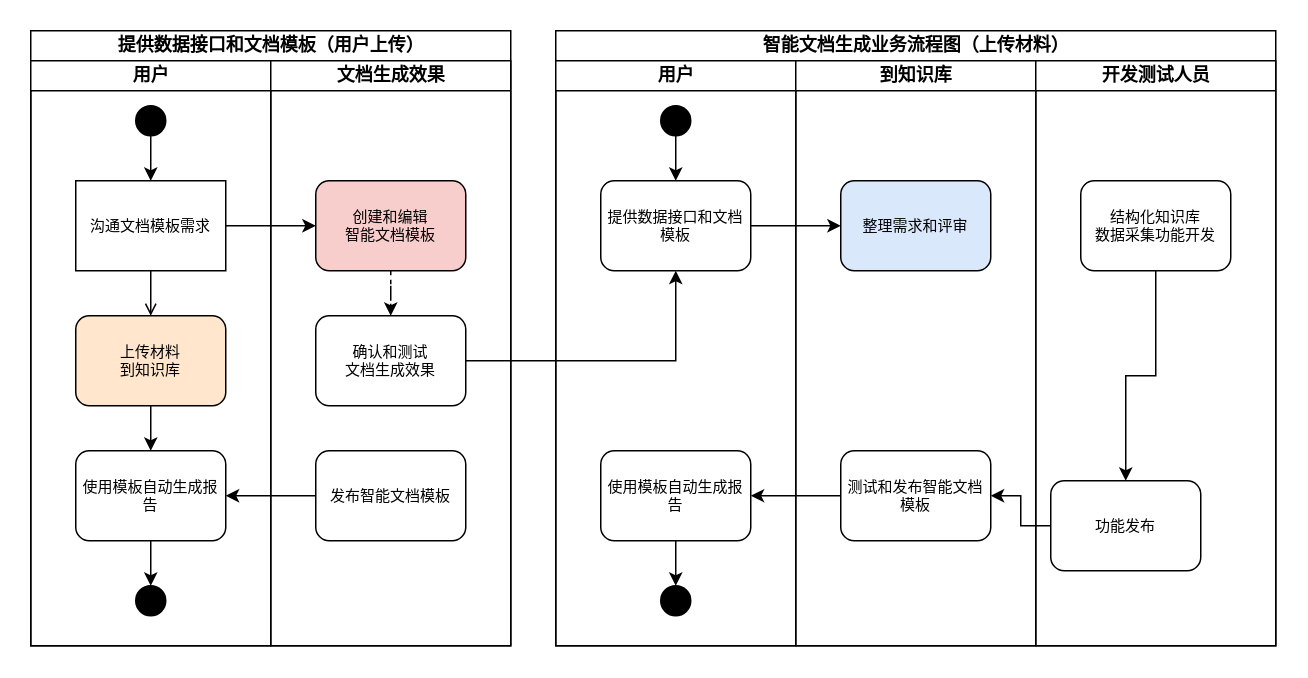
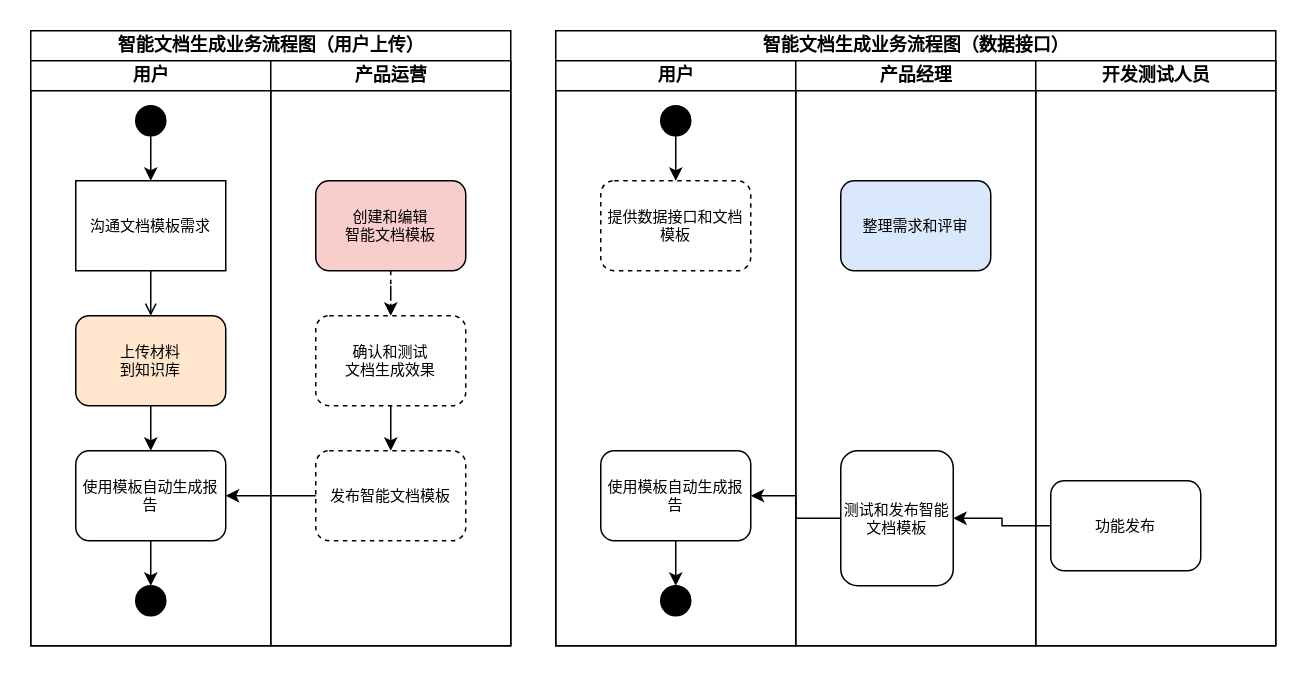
  <mxCell id="0" />
  <mxCell id="1" parent="0" />
- <mxCell id="2" value="&lt;font style=&quot;font-size: 12px;&quot;&gt;提供数据接口和文档模板（用户上传）&lt;/font&gt;" style="swimlane;html=1;childLayout=stackLayout;startSize=20;rounded=0;shadow=0;labelBackgroundColor=none;strokeWidth=1;fontFamily=Verdana;fontSize=8;align=center;" parent="1" vertex="1"><mxGeometry x="20" y="20" width="320" height="410" as="geometry" /></mxCell>
+ <mxCell id="2" value="&lt;font style=&quot;font-size: 12px;&quot;&gt;智能文档生成业务流程图（用户上传）&lt;/font&gt;" style="swimlane;html=1;childLayout=stackLayout;startSize=20;rounded=0;shadow=0;labelBackgroundColor=none;strokeWidth=1;fontFamily=Verdana;fontSize=8;align=center;" parent="1" vertex="1"><mxGeometry x="20" y="20" width="320" height="410" as="geometry" /></mxCell>
  <mxCell id="3" value="用户" style="swimlane;html=1;startSize=20;" parent="2" vertex="1"><mxGeometry y="20" width="160" height="390" as="geometry" /></mxCell>
  <mxCell id="4" value="" style="edgeStyle=orthogonalEdgeStyle;rounded=0;orthogonalLoop=1;jettySize=auto;html=1;entryX=0.5;entryY=0;entryDx=0;entryDy=0;endArrow=open;" edge="1" parent="3" source="5" target="7"><mxGeometry relative="1" as="geometry"><mxPoint x="80" y="160" as="targetPoint" /></mxGeometry></mxCell>
  <mxCell id="5" value="沟通文档模板需求" style="whiteSpace=wrap;html=1;shadow=0;labelBackgroundColor=none;strokeWidth=1;fontFamily=Verdana;fontSize=10;align=center;rounded=0;" parent="3" vertex="1"><mxGeometry x="30" y="80" width="100" height="60" as="geometry" /></mxCell>
  <mxCell id="6" value="" style="edgeStyle=orthogonalEdgeStyle;rounded=0;orthogonalLoop=1;jettySize=auto;html=1;" edge="1" parent="3" source="7" target="9"><mxGeometry relative="1" as="geometry" /></mxCell>
  <mxCell id="7" value="上传材料&lt;br&gt;到知识库" style="rounded=1;whiteSpace=wrap;html=1;shadow=0;labelBackgroundColor=none;strokeWidth=1;fontFamily=Verdana;fontSize=10;align=center;fillColor=#ffe6cc;" vertex="1" parent="3"><mxGeometry x="30" y="170" width="100" height="60" as="geometry" /></mxCell>
  <mxCell id="8" value="" style="edgeStyle=orthogonalEdgeStyle;rounded=0;orthogonalLoop=1;jettySize=auto;html=1;" edge="1" parent="3" source="9" target="12"><mxGeometry relative="1" as="geometry" /></mxCell>
  <mxCell id="9" value="使用模板自动生成报告" style="rounded=1;whiteSpace=wrap;html=1;shadow=0;labelBackgroundColor=none;strokeWidth=1;fontFamily=Verdana;fontSize=10;align=center;" vertex="1" parent="3"><mxGeometry x="30" y="260" width="100" height="60" as="geometry" /></mxCell>
  <mxCell id="10" value="" style="edgeStyle=orthogonalEdgeStyle;rounded=0;orthogonalLoop=1;jettySize=auto;html=1;" edge="1" parent="3" source="11" target="5"><mxGeometry relative="1" as="geometry" /></mxCell>
  <mxCell id="11" value="" style="ellipse;whiteSpace=wrap;html=1;aspect=fixed;fillColor=#000000;" vertex="1" parent="3"><mxGeometry x="70" y="30" width="20" height="20" as="geometry" /></mxCell>
  <mxCell id="12" value="" style="ellipse;whiteSpace=wrap;html=1;aspect=fixed;fillColor=#000000;" vertex="1" parent="3"><mxGeometry x="70" y="350" width="20" height="20" as="geometry" /></mxCell>
- <mxCell id="13" value="文档生成效果" style="swimlane;html=1;startSize=20;" parent="2" vertex="1"><mxGeometry x="160" y="20" width="160" height="390" as="geometry" /></mxCell>
+ <mxCell id="13" value="产品运营" style="swimlane;html=1;startSize=20;" parent="2" vertex="1"><mxGeometry x="160" y="20" width="160" height="390" as="geometry" /></mxCell>
  <mxCell id="14" value="" style="edgeStyle=orthogonalEdgeStyle;rounded=0;orthogonalLoop=1;jettySize=auto;html=1;dashed=1;" edge="1" parent="13" source="15" target="17"><mxGeometry relative="1" as="geometry" /></mxCell>
  <mxCell id="15" value="创建和编辑&lt;br&gt;智能文档模板" style="rounded=1;whiteSpace=wrap;html=1;shadow=0;labelBackgroundColor=none;strokeWidth=1;fontFamily=Verdana;fontSize=10;align=center;fillColor=#f8cecc;" parent="13" vertex="1"><mxGeometry x="30" y="80" width="100" height="60" as="geometry" /></mxCell>
- <mxCell id="16" value="" style="edgeStyle=orthogonalEdgeStyle;rounded=0;orthogonalLoop=1;jettySize=auto;html=1;" edge="1" parent="13" source="17" target="23"><mxGeometry relative="1" as="geometry" /></mxCell>
- <mxCell id="17" value="确认和测试&lt;br&gt;文档生成效果" style="rounded=1;whiteSpace=wrap;html=1;shadow=0;labelBackgroundColor=none;strokeWidth=1;fontFamily=Verdana;fontSize=10;align=center;" vertex="1" parent="13"><mxGeometry x="30" y="170" width="100" height="60" as="geometry" /></mxCell>
- <mxCell id="18" value="发布智能文档模板" style="rounded=1;whiteSpace=wrap;html=1;shadow=0;labelBackgroundColor=none;strokeWidth=1;fontFamily=Verdana;fontSize=10;align=center;" vertex="1" parent="13"><mxGeometry x="30" y="260" width="100" height="60" as="geometry" /></mxCell>
- <mxCell id="19" value="" style="edgeStyle=orthogonalEdgeStyle;rounded=0;orthogonalLoop=1;jettySize=auto;html=1;" edge="1" parent="2" source="5" target="15"><mxGeometry relative="1" as="geometry" /></mxCell>
+ <mxCell id="16" value="" style="edgeStyle=orthogonalEdgeStyle;rounded=0;orthogonalLoop=1;jettySize=auto;html=1;" edge="1" parent="13" source="17" target="18"><mxGeometry relative="1" as="geometry" /></mxCell>
+ <mxCell id="17" value="确认和测试&lt;br&gt;文档生成效果" style="rounded=1;whiteSpace=wrap;html=1;shadow=0;labelBackgroundColor=none;strokeWidth=1;fontFamily=Verdana;fontSize=10;align=center;dashed=1;" vertex="1" parent="13"><mxGeometry x="30" y="170" width="100" height="60" as="geometry" /></mxCell>
+ <mxCell id="18" value="发布智能文档模板" style="rounded=1;whiteSpace=wrap;html=1;shadow=0;labelBackgroundColor=none;strokeWidth=1;fontFamily=Verdana;fontSize=10;align=center;dashed=1;" vertex="1" parent="13"><mxGeometry x="30" y="260" width="100" height="60" as="geometry" /></mxCell>
  <mxCell id="20" value="" style="edgeStyle=orthogonalEdgeStyle;rounded=0;orthogonalLoop=1;jettySize=auto;html=1;" edge="1" parent="2" source="18" target="9"><mxGeometry relative="1" as="geometry" /></mxCell>
- <mxCell id="21" value="&lt;font style=&quot;font-size: 12px;&quot;&gt;智能文档生成业务流程图（上传材料）&lt;/font&gt;" style="swimlane;html=1;childLayout=stackLayout;startSize=20;rounded=0;shadow=0;labelBackgroundColor=none;strokeWidth=1;fontFamily=Verdana;fontSize=8;align=center;" vertex="1" parent="1"><mxGeometry x="370" y="20" width="480" height="410" as="geometry" /></mxCell>
+ <mxCell id="21" value="&lt;font style=&quot;font-size: 12px;&quot;&gt;智能文档生成业务流程图（数据接口）&lt;/font&gt;" style="swimlane;html=1;childLayout=stackLayout;startSize=20;rounded=0;shadow=0;labelBackgroundColor=none;strokeWidth=1;fontFamily=Verdana;fontSize=8;align=center;" vertex="1" parent="1"><mxGeometry x="370" y="20" width="480" height="410" as="geometry" /></mxCell>
  <mxCell id="22" value="用户" style="swimlane;html=1;startSize=20;" vertex="1" parent="21"><mxGeometry y="20" width="160" height="390" as="geometry" /></mxCell>
- <mxCell id="23" value="提供数据接口和文档模板" style="rounded=1;whiteSpace=wrap;html=1;shadow=0;labelBackgroundColor=none;strokeWidth=1;fontFamily=Verdana;fontSize=10;align=center;" vertex="1" parent="22"><mxGeometry x="30" y="80" width="100" height="60" as="geometry" /></mxCell>
+ <mxCell id="23" value="提供数据接口和文档模板" style="rounded=1;whiteSpace=wrap;html=1;shadow=0;labelBackgroundColor=none;strokeWidth=1;fontFamily=Verdana;fontSize=10;align=center;dashed=1;" vertex="1" parent="22"><mxGeometry x="30" y="80" width="100" height="60" as="geometry" /></mxCell>
  <mxCell id="24" value="" style="edgeStyle=orthogonalEdgeStyle;rounded=0;orthogonalLoop=1;jettySize=auto;html=1;" edge="1" parent="22" source="25" target="28"><mxGeometry relative="1" as="geometry" /></mxCell>
  <mxCell id="25" value="使用模板自动生成报告" style="rounded=1;whiteSpace=wrap;html=1;shadow=0;labelBackgroundColor=none;strokeWidth=1;fontFamily=Verdana;fontSize=10;align=center;" vertex="1" parent="22"><mxGeometry x="30" y="260" width="100" height="60" as="geometry" /></mxCell>
  <mxCell id="26" value="" style="edgeStyle=orthogonalEdgeStyle;rounded=0;orthogonalLoop=1;jettySize=auto;html=1;" edge="1" parent="22" source="27" target="23"><mxGeometry relative="1" as="geometry" /></mxCell>
  <mxCell id="27" value="" style="ellipse;whiteSpace=wrap;html=1;aspect=fixed;fillColor=#000000;" vertex="1" parent="22"><mxGeometry x="70" y="30" width="20" height="20" as="geometry" /></mxCell>
  <mxCell id="28" value="" style="ellipse;whiteSpace=wrap;html=1;aspect=fixed;fillColor=#000000;" vertex="1" parent="22"><mxGeometry x="70" y="350" width="20" height="20" as="geometry" /></mxCell>
- <mxCell id="29" value="到知识库" style="swimlane;html=1;startSize=20;" vertex="1" parent="21"><mxGeometry x="160" y="20" width="160" height="390" as="geometry" /></mxCell>
+ <mxCell id="29" value="产品经理" style="swimlane;html=1;startSize=20;" vertex="1" parent="21"><mxGeometry x="160" y="20" width="160" height="390" as="geometry" /></mxCell>
  <mxCell id="30" value="整理需求和评审" style="rounded=1;whiteSpace=wrap;html=1;shadow=0;labelBackgroundColor=none;strokeWidth=1;fontFamily=Verdana;fontSize=10;align=center;fillColor=#dae8fc;" vertex="1" parent="29"><mxGeometry x="30" y="80" width="100" height="60" as="geometry" /></mxCell>
- <mxCell id="31" value="测试和发布智能文档模板" style="rounded=1;whiteSpace=wrap;html=1;shadow=0;labelBackgroundColor=none;strokeWidth=1;fontFamily=Verdana;fontSize=10;align=center;" vertex="1" parent="29"><mxGeometry x="30" y="260" width="100" height="60" as="geometry" /></mxCell>
- <mxCell id="32" value="" style="edgeStyle=orthogonalEdgeStyle;rounded=0;orthogonalLoop=1;jettySize=auto;html=1;" edge="1" parent="21" source="23" target="30"><mxGeometry relative="1" as="geometry" /></mxCell>
+ <mxCell id="31" value="测试和发布智能文档模板" style="rounded=1;whiteSpace=wrap;html=1;shadow=0;labelBackgroundColor=none;strokeWidth=1;fontFamily=Verdana;fontSize=10;align=center;" vertex="1" parent="29"><mxGeometry x="30" y="260" width="75" height="90" as="geometry" /></mxCell>
  <mxCell id="33" value="" style="edgeStyle=orthogonalEdgeStyle;rounded=0;orthogonalLoop=1;jettySize=auto;html=1;" edge="1" parent="21" source="31" target="25"><mxGeometry relative="1" as="geometry" /></mxCell>
  <mxCell id="34" value="开发测试人员" style="swimlane;html=1;startSize=20;" vertex="1" parent="1"><mxGeometry x="690" y="40" width="160" height="390" as="geometry" /></mxCell>
- <mxCell id="35" value="" style="edgeStyle=orthogonalEdgeStyle;rounded=0;orthogonalLoop=1;jettySize=auto;html=1;entryX=0.5;entryY=0;entryDx=0;entryDy=0;" edge="1" parent="34" source="36" target="37"><mxGeometry relative="1" as="geometry"><mxPoint x="80" y="170" as="targetPoint" /></mxGeometry></mxCell>
- <mxCell id="36" value="结构化知识库&lt;br&gt;数据采集功能开发" style="rounded=1;whiteSpace=wrap;html=1;shadow=0;labelBackgroundColor=none;strokeWidth=1;fontFamily=Verdana;fontSize=10;align=center;" vertex="1" parent="34"><mxGeometry x="30" y="80" width="100" height="60" as="geometry" /></mxCell>
  <mxCell id="37" value="功能发布" style="rounded=1;whiteSpace=wrap;html=1;shadow=0;labelBackgroundColor=none;strokeWidth=1;fontFamily=Verdana;fontSize=10;align=center;" vertex="1" parent="34"><mxGeometry x="10" y="280" width="100" height="60" as="geometry" /></mxCell>
  <mxCell id="38" value="" style="edgeStyle=orthogonalEdgeStyle;rounded=0;orthogonalLoop=1;jettySize=auto;html=1;" edge="1" parent="1" source="37" target="31"><mxGeometry relative="1" as="geometry" /></mxCell>
